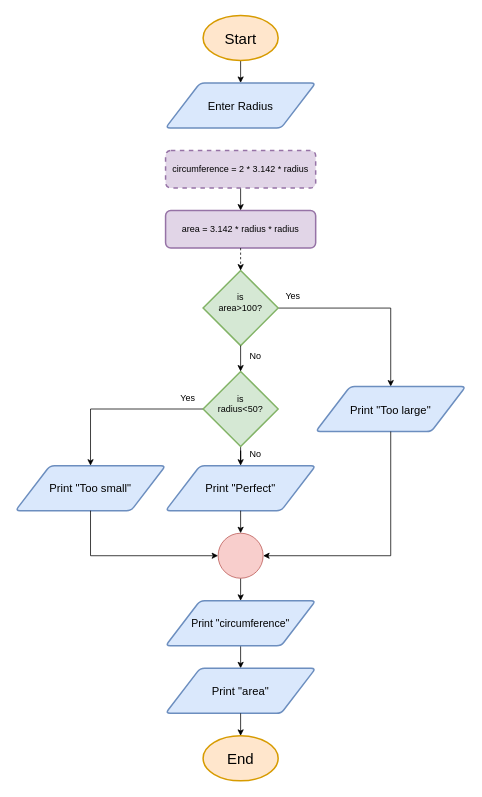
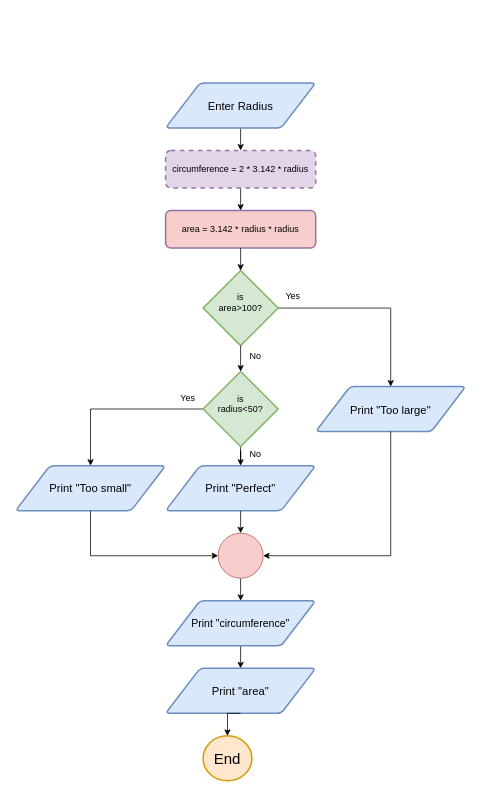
  <mxCell id="0" />
  <mxCell id="1" parent="0" />
- <mxCell id="2" style="edgeStyle=orthogonalEdgeStyle;rounded=0;orthogonalLoop=1;jettySize=auto;html=1;exitX=0.5;exitY=1;exitDx=0;exitDy=0;exitPerimeter=0;entryX=0.5;entryY=0;entryDx=0;entryDy=0;" edge="1" parent="1" source="3" target="5"><mxGeometry relative="1" as="geometry" /></mxCell>
- <mxCell id="3" value="&lt;font style=&quot;font-size: 20px;&quot;&gt;Start&lt;/font&gt;" style="strokeWidth=2;html=1;shape=mxgraph.flowchart.start_1;whiteSpace=wrap;fillColor=#ffe6cc;strokeColor=#d79b00;" vertex="1" parent="1"><mxGeometry x="270" y="20" width="100" height="60" as="geometry" /></mxCell>
+ <mxCell id="4" style="edgeStyle=orthogonalEdgeStyle;rounded=0;orthogonalLoop=1;jettySize=auto;html=1;exitX=0.5;exitY=1;exitDx=0;exitDy=0;entryX=0.5;entryY=0;entryDx=0;entryDy=0;" edge="1" parent="1" source="5" target="7"><mxGeometry relative="1" as="geometry" /></mxCell>
  <mxCell id="5" value="Enter Radius" style="shape=parallelogram;html=1;strokeWidth=2;perimeter=parallelogramPerimeter;whiteSpace=wrap;rounded=1;arcSize=12;size=0.23;fillColor=#dae8fc;strokeColor=#6c8ebf;fontSize=15;" vertex="1" parent="1"><mxGeometry x="220" y="110" width="200" height="60" as="geometry" /></mxCell>
  <mxCell id="6" style="edgeStyle=orthogonalEdgeStyle;rounded=0;orthogonalLoop=1;jettySize=auto;html=1;exitX=0.5;exitY=1;exitDx=0;exitDy=0;entryX=0.5;entryY=0;entryDx=0;entryDy=0;" edge="1" parent="1" source="7" target="8"><mxGeometry relative="1" as="geometry" /></mxCell>
  <mxCell id="7" value="circumference = 2 * 3.142 * radius" style="rounded=1;whiteSpace=wrap;html=1;absoluteArcSize=1;arcSize=14;strokeWidth=2;fillColor=#e1d5e7;strokeColor=#9673a6;dashed=1;" vertex="1" parent="1"><mxGeometry x="220" y="200" width="200" height="50" as="geometry" /></mxCell>
- <mxCell id="8" value="area = 3.142 * radius * radius" style="rounded=1;whiteSpace=wrap;html=1;absoluteArcSize=1;arcSize=14;strokeWidth=2;fillColor=#e1d5e7;strokeColor=#9673a6;" vertex="1" parent="1"><mxGeometry x="220" y="280" width="200" height="50" as="geometry" /></mxCell>
+ <mxCell id="8" value="area = 3.142 * radius * radius" style="rounded=1;whiteSpace=wrap;html=1;absoluteArcSize=1;arcSize=14;strokeWidth=2;fillColor=#f8cecc;strokeColor=#9673a6;" vertex="1" parent="1"><mxGeometry x="220" y="280" width="200" height="50" as="geometry" /></mxCell>
  <mxCell id="9" style="edgeStyle=orthogonalEdgeStyle;rounded=0;orthogonalLoop=1;jettySize=auto;html=1;exitX=1;exitY=0.5;exitDx=0;exitDy=0;exitPerimeter=0;entryX=0.5;entryY=0;entryDx=0;entryDy=0;" edge="1" parent="1" source="10" target="16"><mxGeometry relative="1" as="geometry" /></mxCell>
  <mxCell id="10" value="is&lt;br&gt;area&amp;gt;100?&lt;div&gt;&lt;br/&gt;&lt;/div&gt;" style="strokeWidth=2;html=1;shape=mxgraph.flowchart.decision;whiteSpace=wrap;fillColor=#d5e8d4;strokeColor=#82b366;" vertex="1" parent="1"><mxGeometry x="270" y="360" width="100" height="100" as="geometry" /></mxCell>
- <mxCell id="11" style="edgeStyle=orthogonalEdgeStyle;rounded=0;orthogonalLoop=1;jettySize=auto;html=1;exitX=0.5;exitY=1;exitDx=0;exitDy=0;entryX=0.5;entryY=0;entryDx=0;entryDy=0;entryPerimeter=0;dashed=1;" edge="1" parent="1" source="8" target="10"><mxGeometry relative="1" as="geometry" /></mxCell>
+ <mxCell id="11" style="edgeStyle=orthogonalEdgeStyle;rounded=0;orthogonalLoop=1;jettySize=auto;html=1;exitX=0.5;exitY=1;exitDx=0;exitDy=0;entryX=0.5;entryY=0;entryDx=0;entryDy=0;entryPerimeter=0;" edge="1" parent="1" source="8" target="10"><mxGeometry relative="1" as="geometry" /></mxCell>
  <mxCell id="12" style="edgeStyle=orthogonalEdgeStyle;rounded=0;orthogonalLoop=1;jettySize=auto;html=1;exitX=0.5;exitY=1;exitDx=0;exitDy=0;exitPerimeter=0;" edge="1" parent="1" source="14" target="17"><mxGeometry relative="1" as="geometry" /></mxCell>
  <mxCell id="13" style="edgeStyle=orthogonalEdgeStyle;rounded=0;orthogonalLoop=1;jettySize=auto;html=1;exitX=0;exitY=0.5;exitDx=0;exitDy=0;exitPerimeter=0;entryX=0.5;entryY=0;entryDx=0;entryDy=0;" edge="1" parent="1" source="14" target="18"><mxGeometry relative="1" as="geometry" /></mxCell>
  <mxCell id="14" value="is&lt;br&gt;radius&amp;lt;50?&lt;div&gt;&lt;br&gt;&lt;/div&gt;" style="strokeWidth=2;html=1;shape=mxgraph.flowchart.decision;whiteSpace=wrap;fillColor=#d5e8d4;strokeColor=#82b366;" vertex="1" parent="1"><mxGeometry x="270" y="494.5" width="100" height="100" as="geometry" /></mxCell>
  <mxCell id="15" style="edgeStyle=orthogonalEdgeStyle;rounded=0;orthogonalLoop=1;jettySize=auto;html=1;exitX=0.5;exitY=1;exitDx=0;exitDy=0;exitPerimeter=0;entryX=0.5;entryY=0;entryDx=0;entryDy=0;entryPerimeter=0;" edge="1" parent="1" source="10" target="14"><mxGeometry relative="1" as="geometry" /></mxCell>
  <mxCell id="16" value="Print &quot;Too large&quot;" style="shape=parallelogram;html=1;strokeWidth=2;perimeter=parallelogramPerimeter;whiteSpace=wrap;rounded=1;arcSize=12;size=0.23;fillColor=#dae8fc;strokeColor=#6c8ebf;fontSize=15;" vertex="1" parent="1"><mxGeometry x="420" y="514.5" width="200" height="60" as="geometry" /></mxCell>
  <mxCell id="17" value="Print &quot;Perfect&quot;" style="shape=parallelogram;html=1;strokeWidth=2;perimeter=parallelogramPerimeter;whiteSpace=wrap;rounded=1;arcSize=12;size=0.23;fillColor=#dae8fc;strokeColor=#6c8ebf;fontSize=15;" vertex="1" parent="1"><mxGeometry x="220" y="620" width="200" height="60" as="geometry" /></mxCell>
  <mxCell id="18" value="&lt;font style=&quot;font-size: 15px;&quot;&gt;Print &quot;Too small&quot;&lt;/font&gt;" style="shape=parallelogram;html=1;strokeWidth=2;perimeter=parallelogramPerimeter;whiteSpace=wrap;rounded=1;arcSize=12;size=0.23;fillColor=#dae8fc;strokeColor=#6c8ebf;" vertex="1" parent="1"><mxGeometry x="20" y="620" width="200" height="60" as="geometry" /></mxCell>
  <mxCell id="19" value="Yes" style="text;html=1;align=center;verticalAlign=middle;whiteSpace=wrap;rounded=0;" vertex="1" parent="1"><mxGeometry x="360" y="380" width="60" height="30" as="geometry" /></mxCell>
  <mxCell id="20" value="Yes" style="text;html=1;align=center;verticalAlign=middle;whiteSpace=wrap;rounded=0;" vertex="1" parent="1"><mxGeometry x="220" y="514.5" width="60" height="30" as="geometry" /></mxCell>
  <mxCell id="21" value="No" style="text;html=1;align=center;verticalAlign=middle;whiteSpace=wrap;rounded=0;" vertex="1" parent="1"><mxGeometry x="310" y="590" width="60" height="30" as="geometry" /></mxCell>
  <mxCell id="22" value="No" style="text;html=1;align=center;verticalAlign=middle;whiteSpace=wrap;rounded=0;" vertex="1" parent="1"><mxGeometry x="310" y="460" width="60" height="30" as="geometry" /></mxCell>
  <mxCell id="23" style="edgeStyle=orthogonalEdgeStyle;rounded=0;orthogonalLoop=1;jettySize=auto;html=1;exitX=0.5;exitY=1;exitDx=0;exitDy=0;exitPerimeter=0;entryX=0.5;entryY=0;entryDx=0;entryDy=0;" edge="1" parent="1" source="24" target="29"><mxGeometry relative="1" as="geometry" /></mxCell>
  <mxCell id="24" value="" style="verticalLabelPosition=bottom;verticalAlign=top;html=1;shape=mxgraph.flowchart.on-page_reference;fillColor=#f8cecc;strokeColor=#b85450;" vertex="1" parent="1"><mxGeometry x="290" y="710" width="60" height="60" as="geometry" /></mxCell>
  <mxCell id="25" style="edgeStyle=orthogonalEdgeStyle;rounded=0;orthogonalLoop=1;jettySize=auto;html=1;exitX=0.5;exitY=1;exitDx=0;exitDy=0;entryX=0.5;entryY=0;entryDx=0;entryDy=0;entryPerimeter=0;" edge="1" parent="1" source="17" target="24"><mxGeometry relative="1" as="geometry" /></mxCell>
  <mxCell id="26" style="edgeStyle=orthogonalEdgeStyle;rounded=0;orthogonalLoop=1;jettySize=auto;html=1;exitX=0.5;exitY=1;exitDx=0;exitDy=0;entryX=0;entryY=0.5;entryDx=0;entryDy=0;entryPerimeter=0;" edge="1" parent="1" source="18" target="24"><mxGeometry relative="1" as="geometry" /></mxCell>
  <mxCell id="27" style="edgeStyle=orthogonalEdgeStyle;rounded=0;orthogonalLoop=1;jettySize=auto;html=1;exitX=0.5;exitY=1;exitDx=0;exitDy=0;entryX=1;entryY=0.5;entryDx=0;entryDy=0;entryPerimeter=0;" edge="1" parent="1" source="16" target="24"><mxGeometry relative="1" as="geometry" /></mxCell>
  <mxCell id="28" style="edgeStyle=orthogonalEdgeStyle;rounded=0;orthogonalLoop=1;jettySize=auto;html=1;exitX=0.5;exitY=1;exitDx=0;exitDy=0;entryX=0.5;entryY=0;entryDx=0;entryDy=0;" edge="1" parent="1" source="29" target="30"><mxGeometry relative="1" as="geometry" /></mxCell>
  <mxCell id="29" value="Print &quot;circumference&quot;" style="shape=parallelogram;html=1;strokeWidth=2;perimeter=parallelogramPerimeter;whiteSpace=wrap;rounded=1;arcSize=12;size=0.23;fillColor=#dae8fc;strokeColor=#6c8ebf;fontSize=14;" vertex="1" parent="1"><mxGeometry x="220" y="800" width="200" height="60" as="geometry" /></mxCell>
  <mxCell id="30" value="Print &quot;area&quot;" style="shape=parallelogram;html=1;strokeWidth=2;perimeter=parallelogramPerimeter;whiteSpace=wrap;rounded=1;arcSize=12;size=0.23;fillColor=#dae8fc;strokeColor=#6c8ebf;fontSize=15;" vertex="1" parent="1"><mxGeometry x="220" y="890" width="200" height="60" as="geometry" /></mxCell>
- <mxCell id="31" value="&lt;font style=&quot;font-size: 20px;&quot;&gt;End&lt;/font&gt;" style="strokeWidth=2;html=1;shape=mxgraph.flowchart.start_1;whiteSpace=wrap;fillColor=#ffe6cc;strokeColor=#d79b00;" vertex="1" parent="1"><mxGeometry x="270" y="980" width="100" height="60" as="geometry" /></mxCell>
+ <mxCell id="31" value="&lt;font style=&quot;font-size: 20px;&quot;&gt;End&lt;/font&gt;" style="strokeWidth=2;html=1;shape=mxgraph.flowchart.start_1;whiteSpace=wrap;fillColor=#ffe6cc;strokeColor=#d79b00;" vertex="1" parent="1"><mxGeometry x="270" y="980" width="65" height="60" as="geometry" /></mxCell>
  <mxCell id="32" style="edgeStyle=orthogonalEdgeStyle;rounded=0;orthogonalLoop=1;jettySize=auto;html=1;exitX=0.5;exitY=1;exitDx=0;exitDy=0;entryX=0.5;entryY=0;entryDx=0;entryDy=0;entryPerimeter=0;" edge="1" parent="1" source="30" target="31"><mxGeometry relative="1" as="geometry" /></mxCell>
